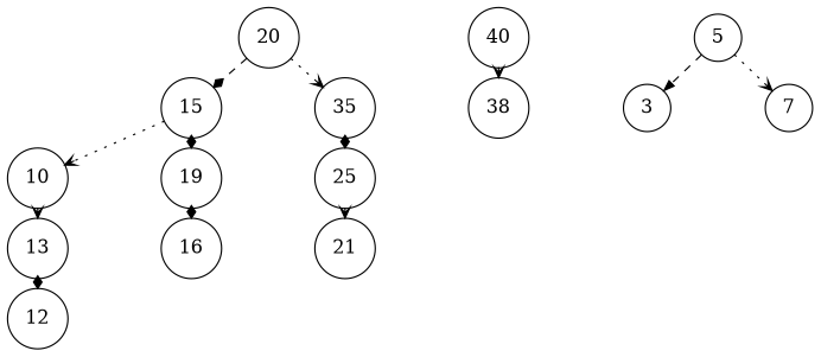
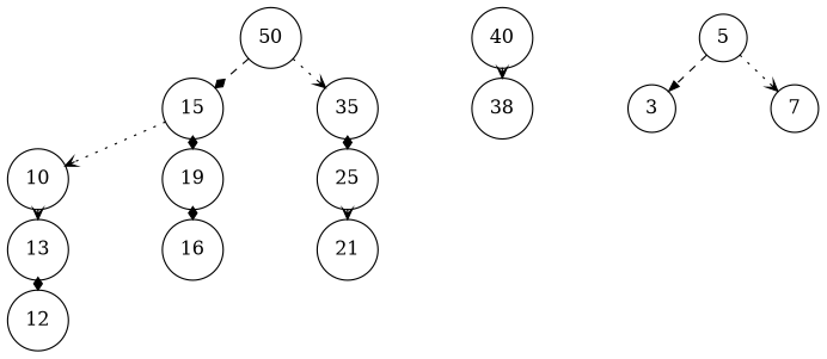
  digraph {
    nodesep=1
    ordering=out
    ranksep=0.1
    node [shape=circle]
    edge [arrowhead=vee arrowsize=0.8 arrowtail=none style=dashed]
-   20
+   20 [label=50]
    15
    35
    10
    19
    25
    13
    16
    21
    40
    38
    5
    3
    7
    12
    20 -> 15 [arrowhead=diamond]
    20 -> 35 [style=dotted]
    15 -> 10 [style=dotted]
    15 -> 19 [arrowhead=diamond style=dotted]
    35 -> 25 [arrowhead=diamond]
    10 -> 13
    19 -> 16 [arrowhead=diamond side=left style=dotted]
    25 -> 21 [side=left]
    13 -> 12 [arrowhead=diamond side=left style=dotted]
    40 -> 38 [side=left]
    5 -> 3 [arrowhead=normal]
    5 -> 7 [style=dotted]
  }
